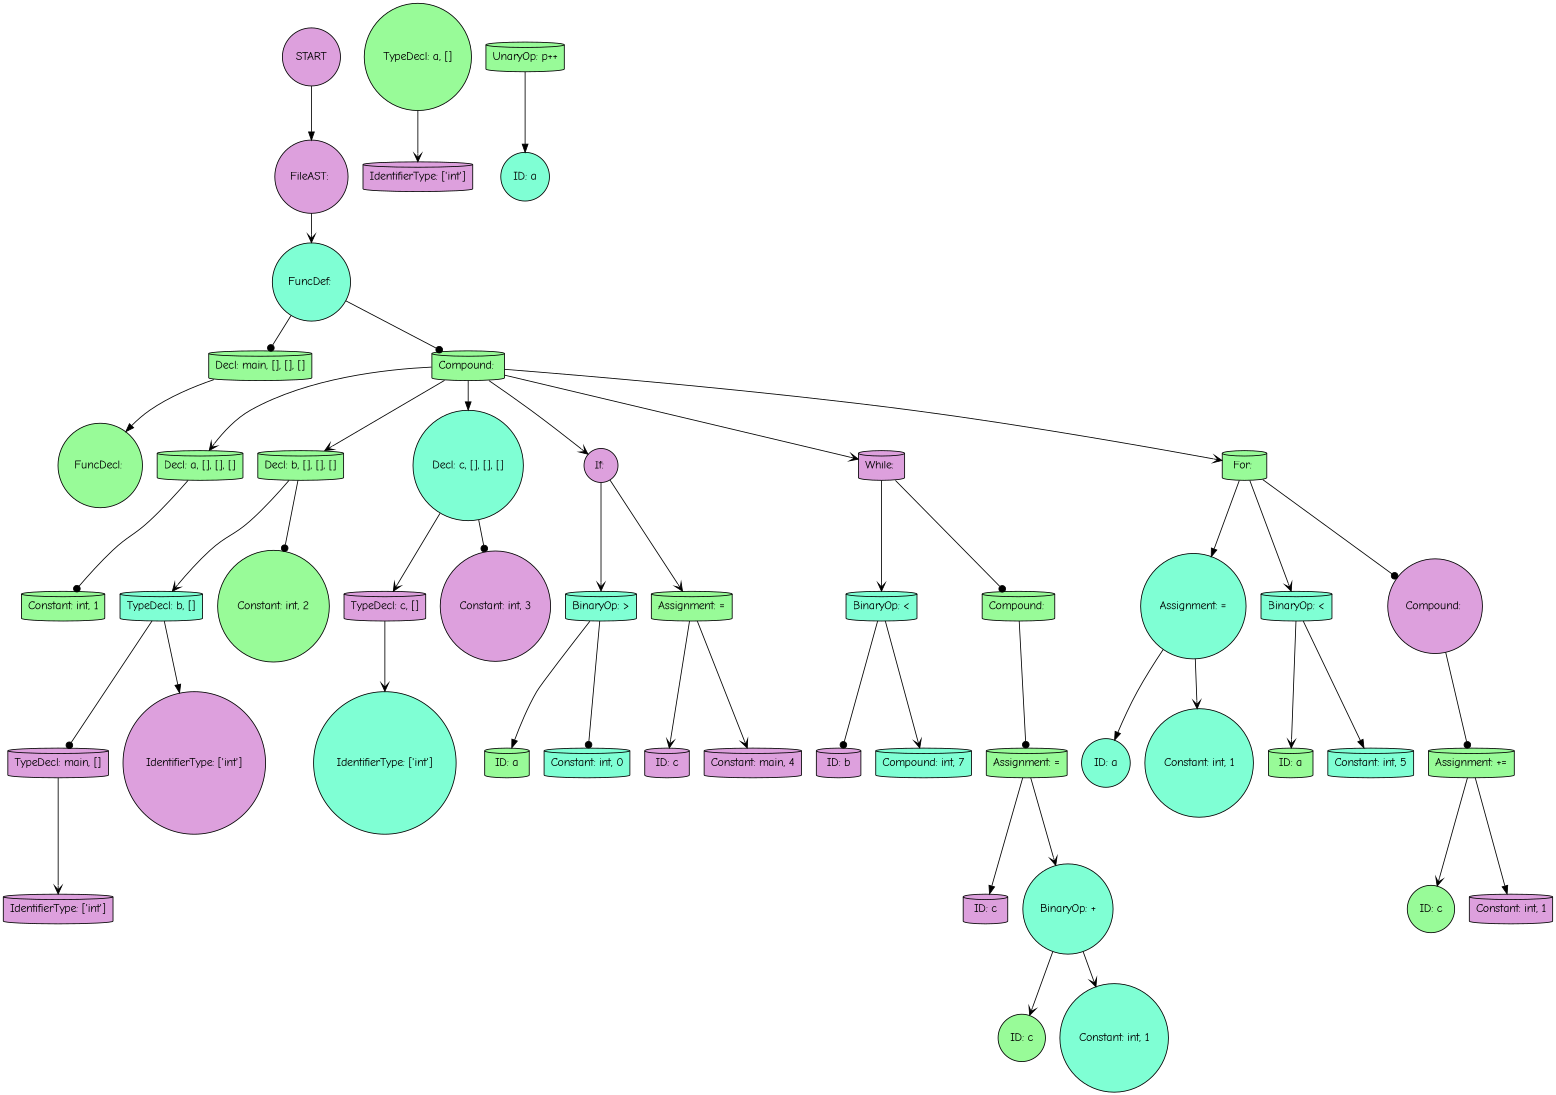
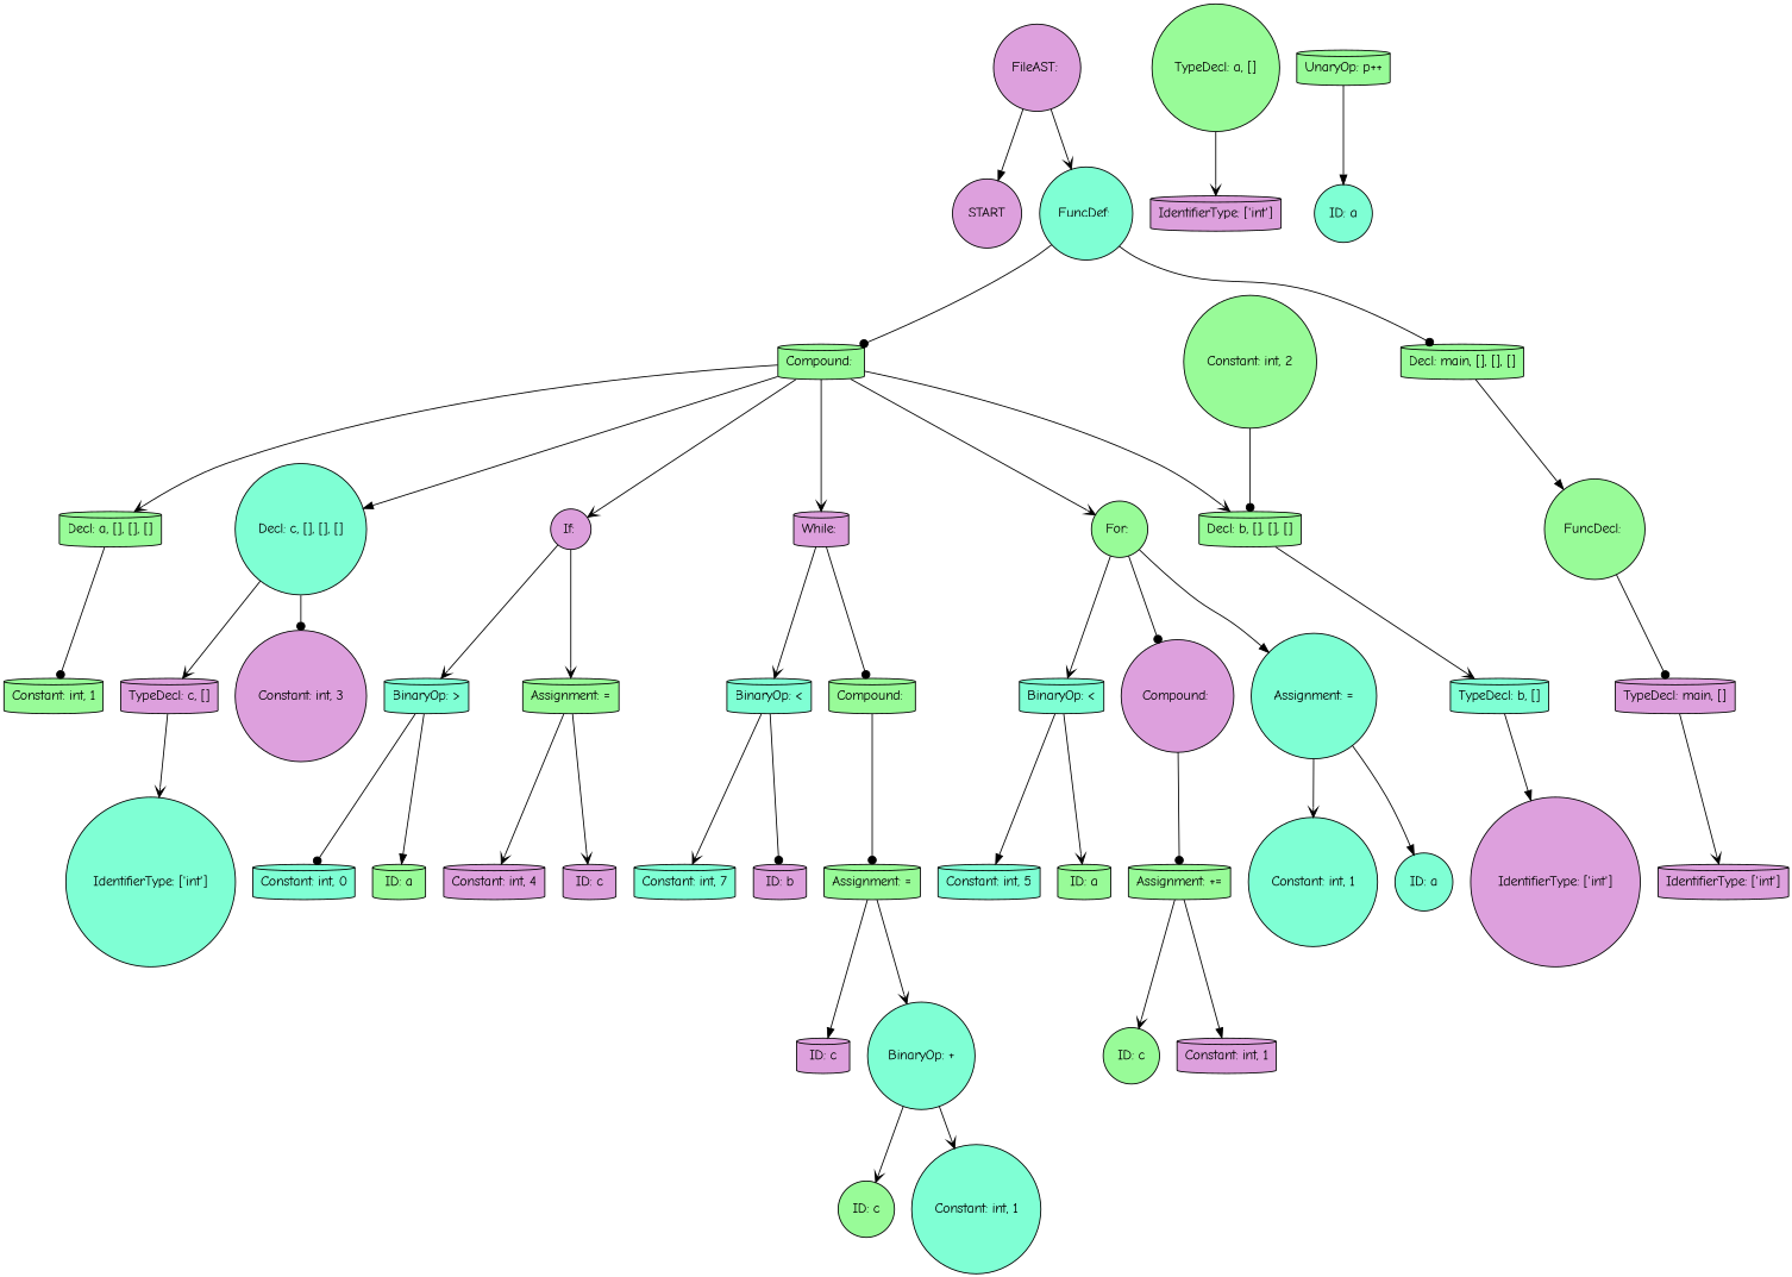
  digraph {
    fontname="Comic Neue"
    node [fillcolor=palegreen fontname="Comic Neue" shape=cylinder style=filled]
    edge [arrowhead=vee fontname="Comic Neue"]
    n1 [fillcolor=plum label=START shape=circle]
    n2 [fillcolor=plum label="FileAST: " shape=circle]
    n3 [fillcolor=aquamarine label="FuncDef: " shape=circle]
    n4 [label="Decl: main, [], [], []"]
    n5 [label="Compound: "]
    n6 [label="FuncDecl: " shape=circle]
    n7 [label="Decl: a, [], [], []"]
    n8 [label="Decl: b, [], [], []"]
    n9 [fillcolor=aquamarine label="Decl: c, [], [], []" shape=circle]
    n10 [fillcolor=plum label="If: " shape=circle]
    n11 [fillcolor=plum label="While: "]
-   n12 [label="For: "]
+   n12 [label="For: " shape=circle]
    n13 [fillcolor=plum label="TypeDecl: main, []"]
    n14 [fillcolor=plum label="IdentifierType: ['int']"]
    n15 [label="Constant: int, 1"]
    n16 [fillcolor=aquamarine label="TypeDecl: b, []"]
    n17 [label="Constant: int, 2" shape=circle]
    n18 [fillcolor=plum label="TypeDecl: c, []"]
    n19 [fillcolor=plum label="Constant: int, 3" shape=circle]
    n20 [fillcolor=aquamarine label="BinaryOp: >"]
    n21 [label="Assignment: ="]
    n22 [fillcolor=aquamarine label="BinaryOp: <"]
    n23 [label="Compound: "]
    n24 [fillcolor=aquamarine label="Assignment: =" shape=circle]
    n25 [fillcolor=aquamarine label="BinaryOp: <"]
    n26 [fillcolor=plum label="Compound: " shape=circle]
    n27 [label="TypeDecl: a, []" shape=circle]
    n28 [fillcolor=plum label="IdentifierType: ['int']"]
    n29 [fillcolor=plum label="IdentifierType: ['int']" shape=circle]
    n30 [fillcolor=aquamarine label="IdentifierType: ['int']" shape=circle]
    n31 [label="ID: a"]
    n32 [fillcolor=aquamarine label="Constant: int, 0"]
    n33 [fillcolor=plum label="ID: c"]
-   n34 [fillcolor=plum label="Constant: main, 4"]
+   n34 [fillcolor=plum label="Constant: int, 4"]
    n35 [fillcolor=plum label="ID: b"]
-   n36 [fillcolor=aquamarine label="Compound: int, 7"]
+   n36 [fillcolor=aquamarine label="Constant: int, 7"]
    n37 [label="Assignment: ="]
    n38 [fillcolor=plum label="ID: c"]
    n39 [fillcolor=aquamarine label="BinaryOp: +" shape=circle]
    n40 [label="ID: c" shape=circle]
    n41 [fillcolor=aquamarine label="Constant: int, 1" shape=circle]
    n42 [fillcolor=aquamarine label="ID: a" shape=circle]
    n43 [fillcolor=aquamarine label="Constant: int, 1" shape=circle]
    n44 [label="ID: a"]
    n45 [fillcolor=aquamarine label="Constant: int, 5"]
    n46 [label="UnaryOp: p++"]
    n47 [fillcolor=aquamarine label="ID: a" shape=circle]
    n48 [label="Assignment: +="]
    n49 [label="ID: c" shape=circle]
    n50 [fillcolor=plum label="Constant: int, 1"]
-   n1 -> n2 [arrowhead=normal]
+   n2 -> n1 [arrowhead=normal]
    n2 -> n3
    n3 -> n4 [arrowhead=dot]
    n3 -> n5 [arrowhead=dot]
    n4 -> n6 [arrowhead=normal]
    n5 -> n7
    n5 -> n8
    n5 -> n9 [arrowhead=normal]
    n5 -> n10
    n5 -> n11
    n5 -> n12
-   n16 -> n13 [arrowhead=dot]
+   n6 -> n13 [arrowhead=dot]
    n7 -> n15 [arrowhead=dot]
    n8 -> n16
-   n8 -> n17 [arrowhead=dot]
+   n17 -> n8 [arrowhead=dot]
    n9 -> n18
    n9 -> n19 [arrowhead=dot]
    n10 -> n20
    n10 -> n21
    n11 -> n22
    n11 -> n23 [arrowhead=dot]
    n12 -> n24 [arrowhead=normal]
    n12 -> n25
    n12 -> n26 [arrowhead=dot]
    n13 -> n14
    n16 -> n29 [arrowhead=normal]
    n18 -> n30
    n20 -> n31 [arrowhead=normal]
    n20 -> n32 [arrowhead=dot]
    n21 -> n33
    n21 -> n34
    n22 -> n35 [arrowhead=dot]
    n22 -> n36
    n23 -> n37 [arrowhead=dot]
    n24 -> n42 [arrowhead=normal]
    n24 -> n43
    n25 -> n44
    n25 -> n45 [arrowhead=normal]
    n26 -> n48 [arrowhead=dot]
    n27 -> n28
    n37 -> n38 [arrowhead=normal]
    n37 -> n39
    n39 -> n40
    n39 -> n41
    n46 -> n47 [arrowhead=normal]
    n48 -> n49
    n48 -> n50 [arrowhead=normal]
  }
